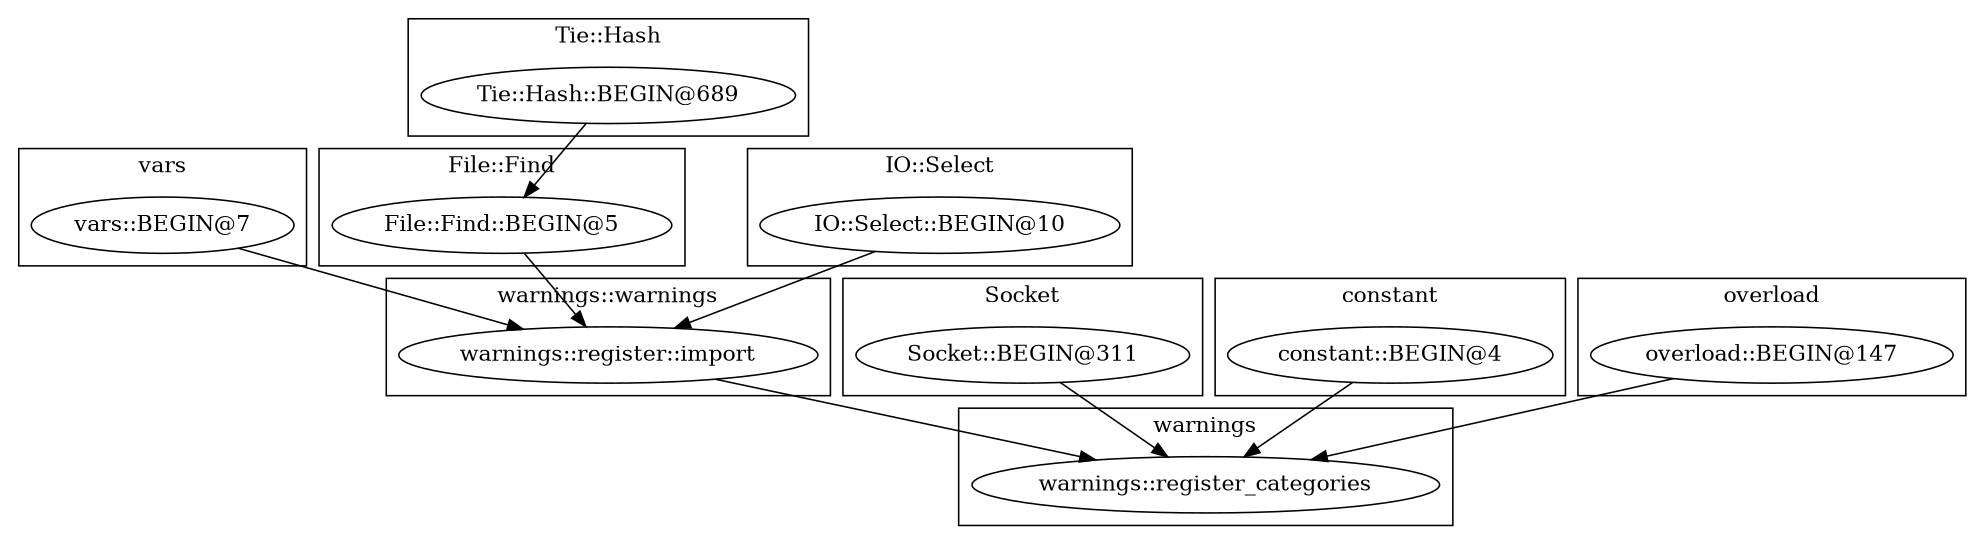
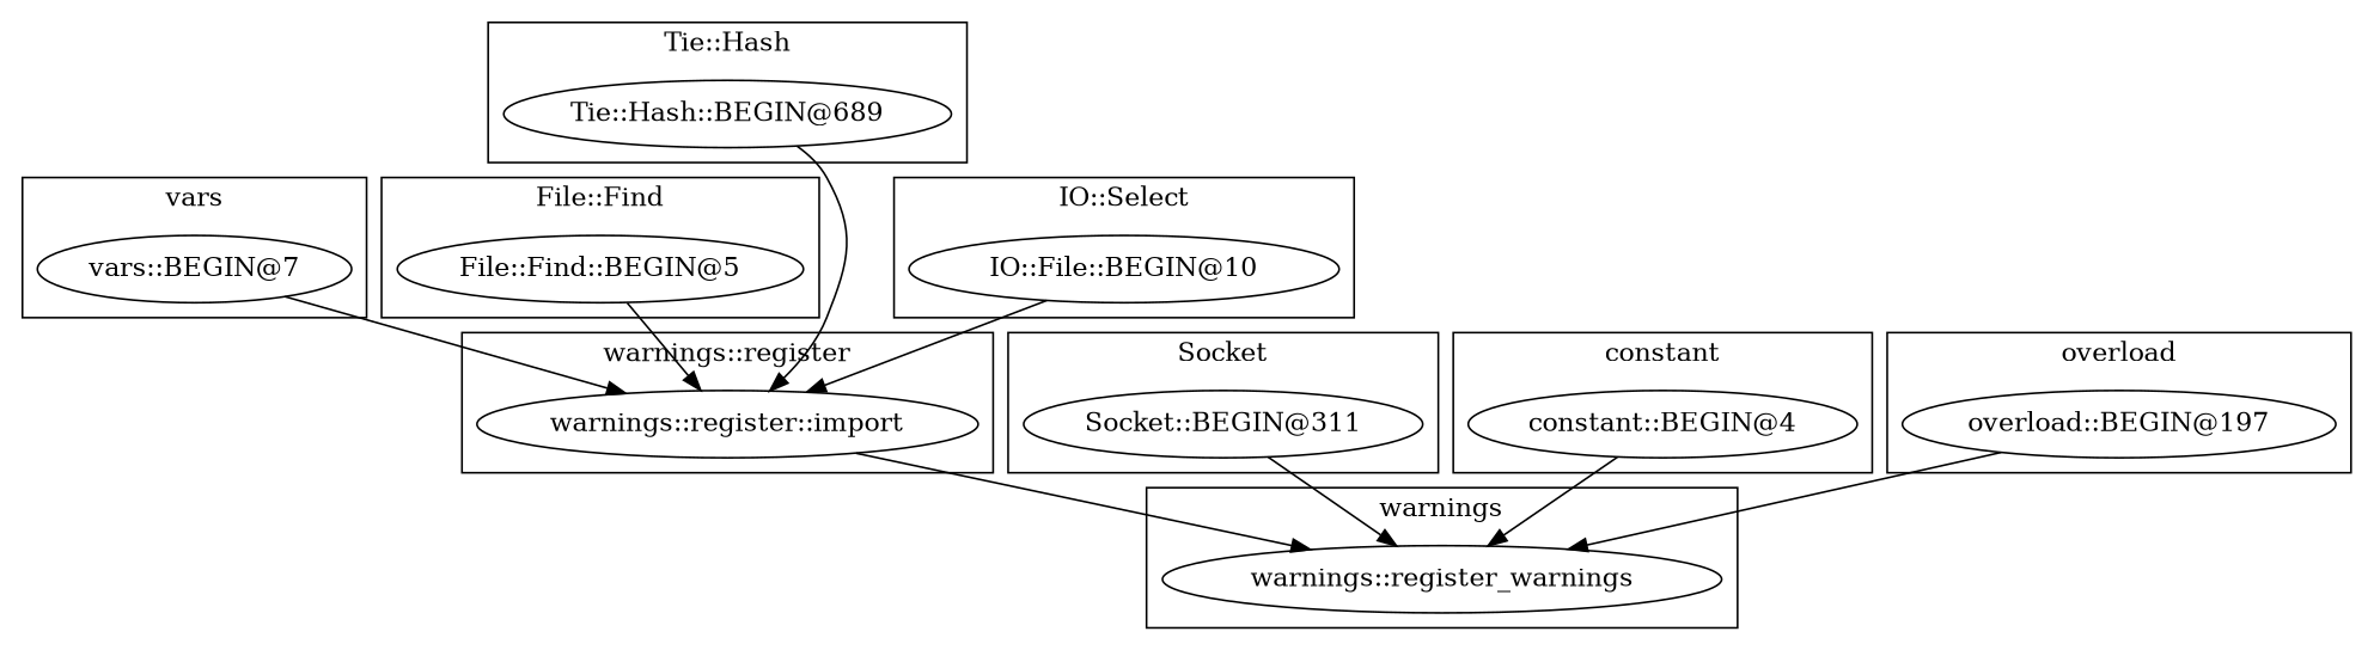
  digraph {
    fontname="DejaVu Serif"
    node [fontname="DejaVu Serif"]
    edge [fontname="DejaVu Serif"]
    "vars::BEGIN@7"
-   "warnings::register_categories"
+   "warnings::register_categories" [label="warnings::register_warnings"]
    n3 [label="Tie::Hash::BEGIN@689"]
    "File::Find::BEGIN@5"
    "Socket::BEGIN@311"
    "constant::BEGIN@4"
-   "overload::BEGIN@147"
-   "IO::Select::BEGIN@10"
+   "overload::BEGIN@147" [label="overload::BEGIN@197"]
+   "IO::Select::BEGIN@10" [label="IO::File::BEGIN@10"]
    "warnings::register::import"
    subgraph cluster_1 {
      label=vars
      "vars::BEGIN@7"
    }
    subgraph cluster_2 {
      label=warnings
      "warnings::register_categories"
    }
    subgraph cluster_3 {
      label="Tie::Hash"
      n3
    }
    subgraph cluster_4 {
      label="File::Find"
      "File::Find::BEGIN@5"
    }
    subgraph cluster_5 {
      label=Socket
      "Socket::BEGIN@311"
    }
    subgraph cluster_6 {
      label=constant
      "constant::BEGIN@4"
    }
    subgraph cluster_7 {
      label=overload
      "overload::BEGIN@147"
    }
    subgraph cluster_8 {
      label="IO::Select"
      "IO::Select::BEGIN@10"
    }
    subgraph cluster_9 {
-     label="warnings::warnings"
+     label="warnings::register"
      "warnings::register::import"
    }
    "vars::BEGIN@7" -> "warnings::register::import"
-   n3 -> "File::Find::BEGIN@5"
+   n3 -> "warnings::register::import"
    "File::Find::BEGIN@5" -> "warnings::register::import"
    "Socket::BEGIN@311" -> "warnings::register_categories"
    "constant::BEGIN@4" -> "warnings::register_categories"
    "overload::BEGIN@147" -> "warnings::register_categories"
    "IO::Select::BEGIN@10" -> "warnings::register::import"
    "warnings::register::import" -> "warnings::register_categories"
  }
